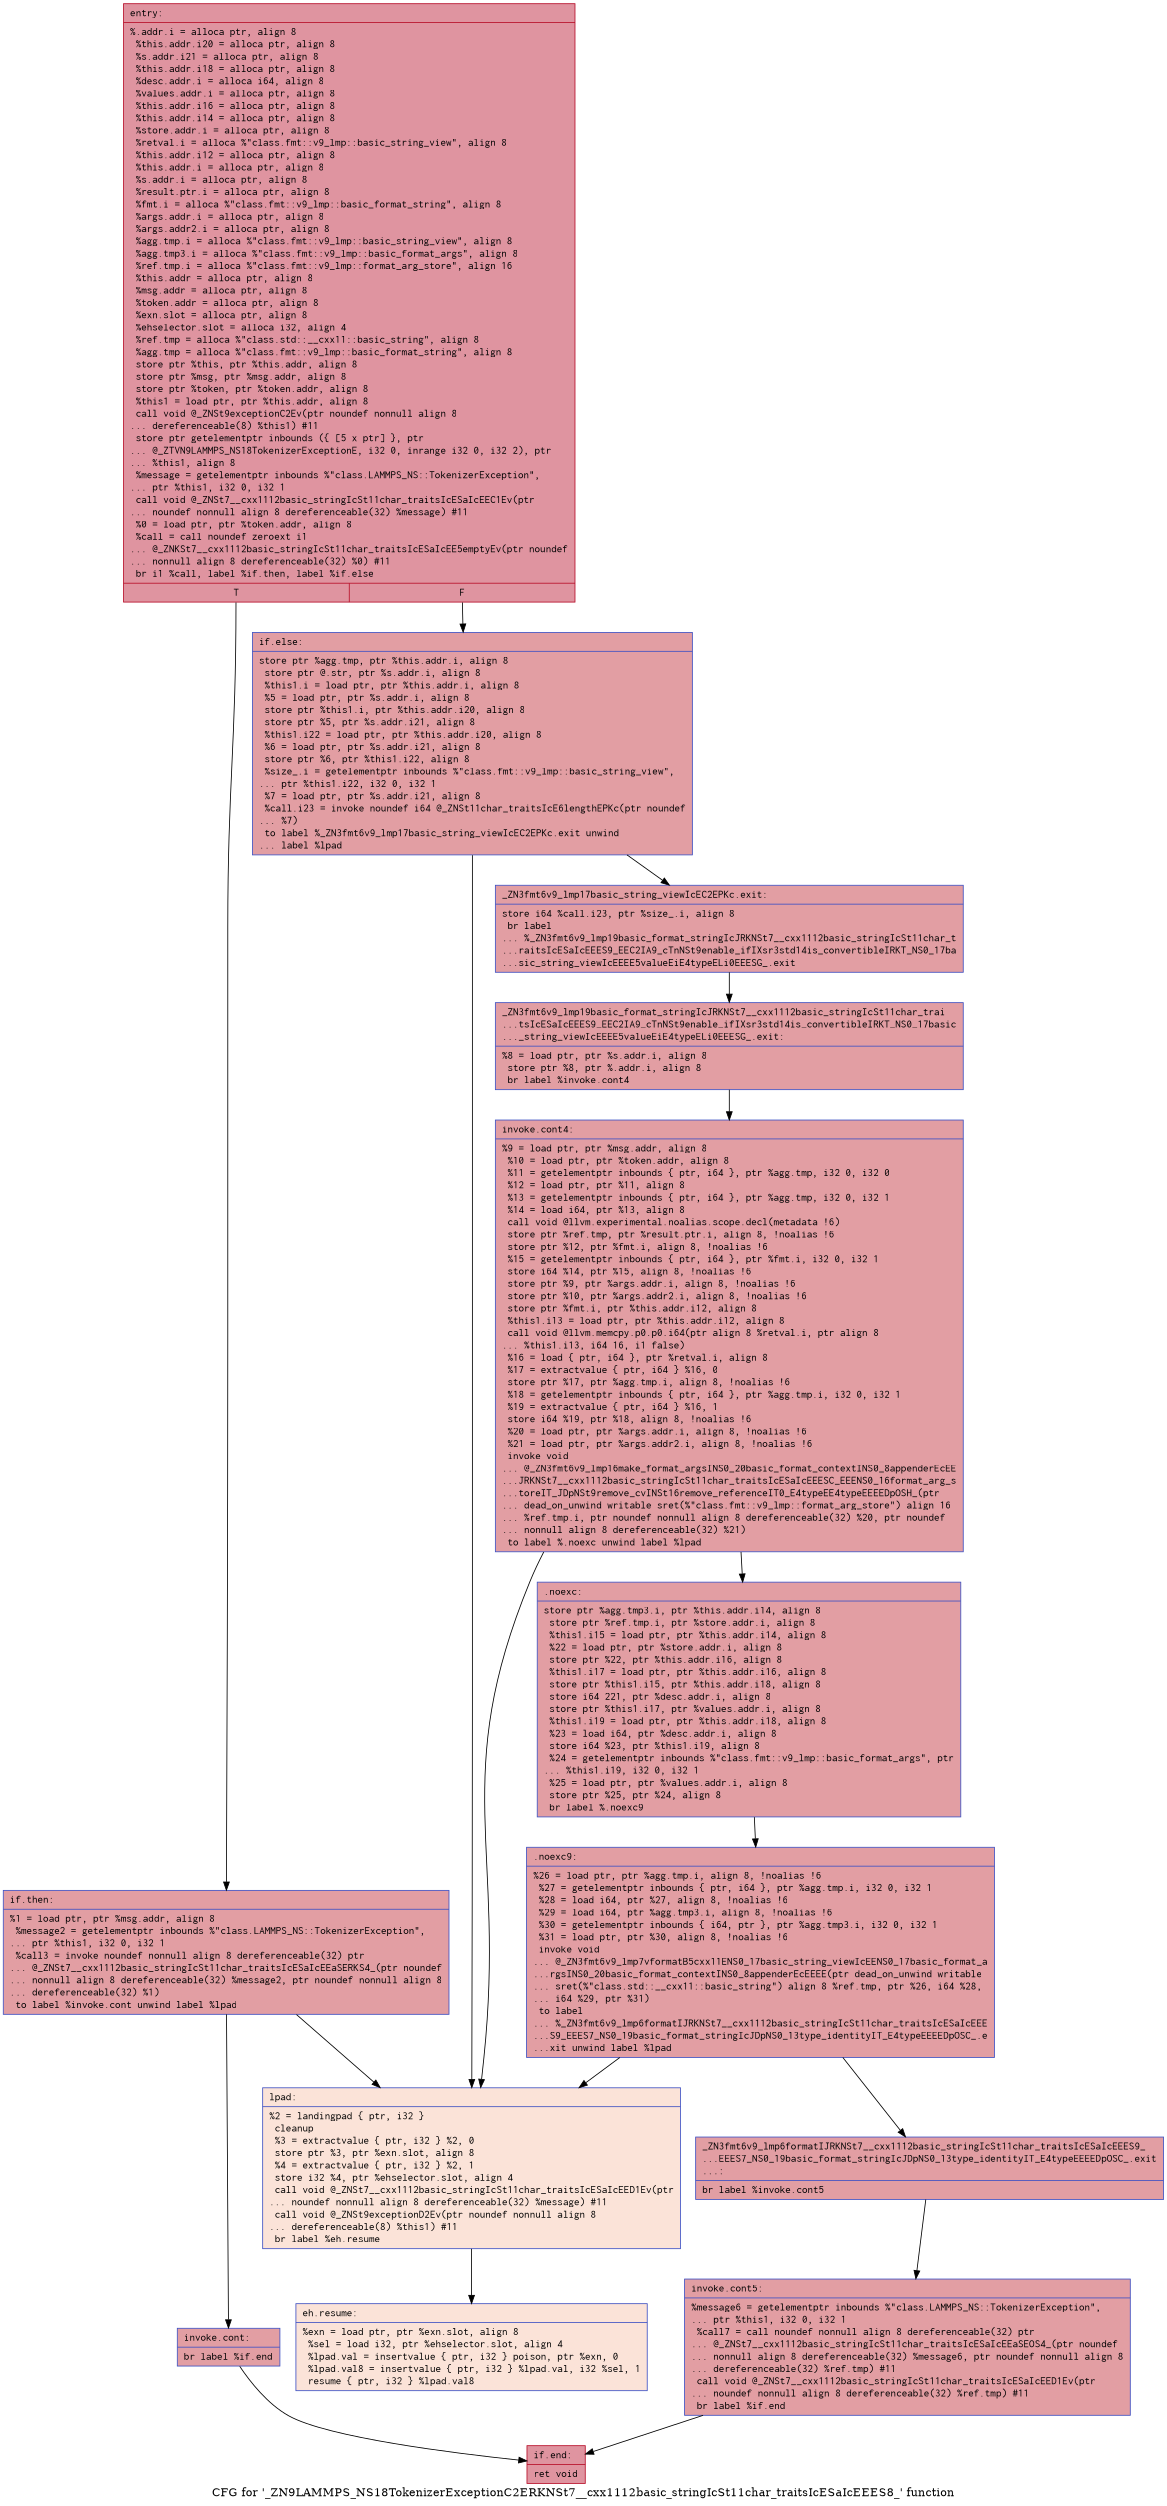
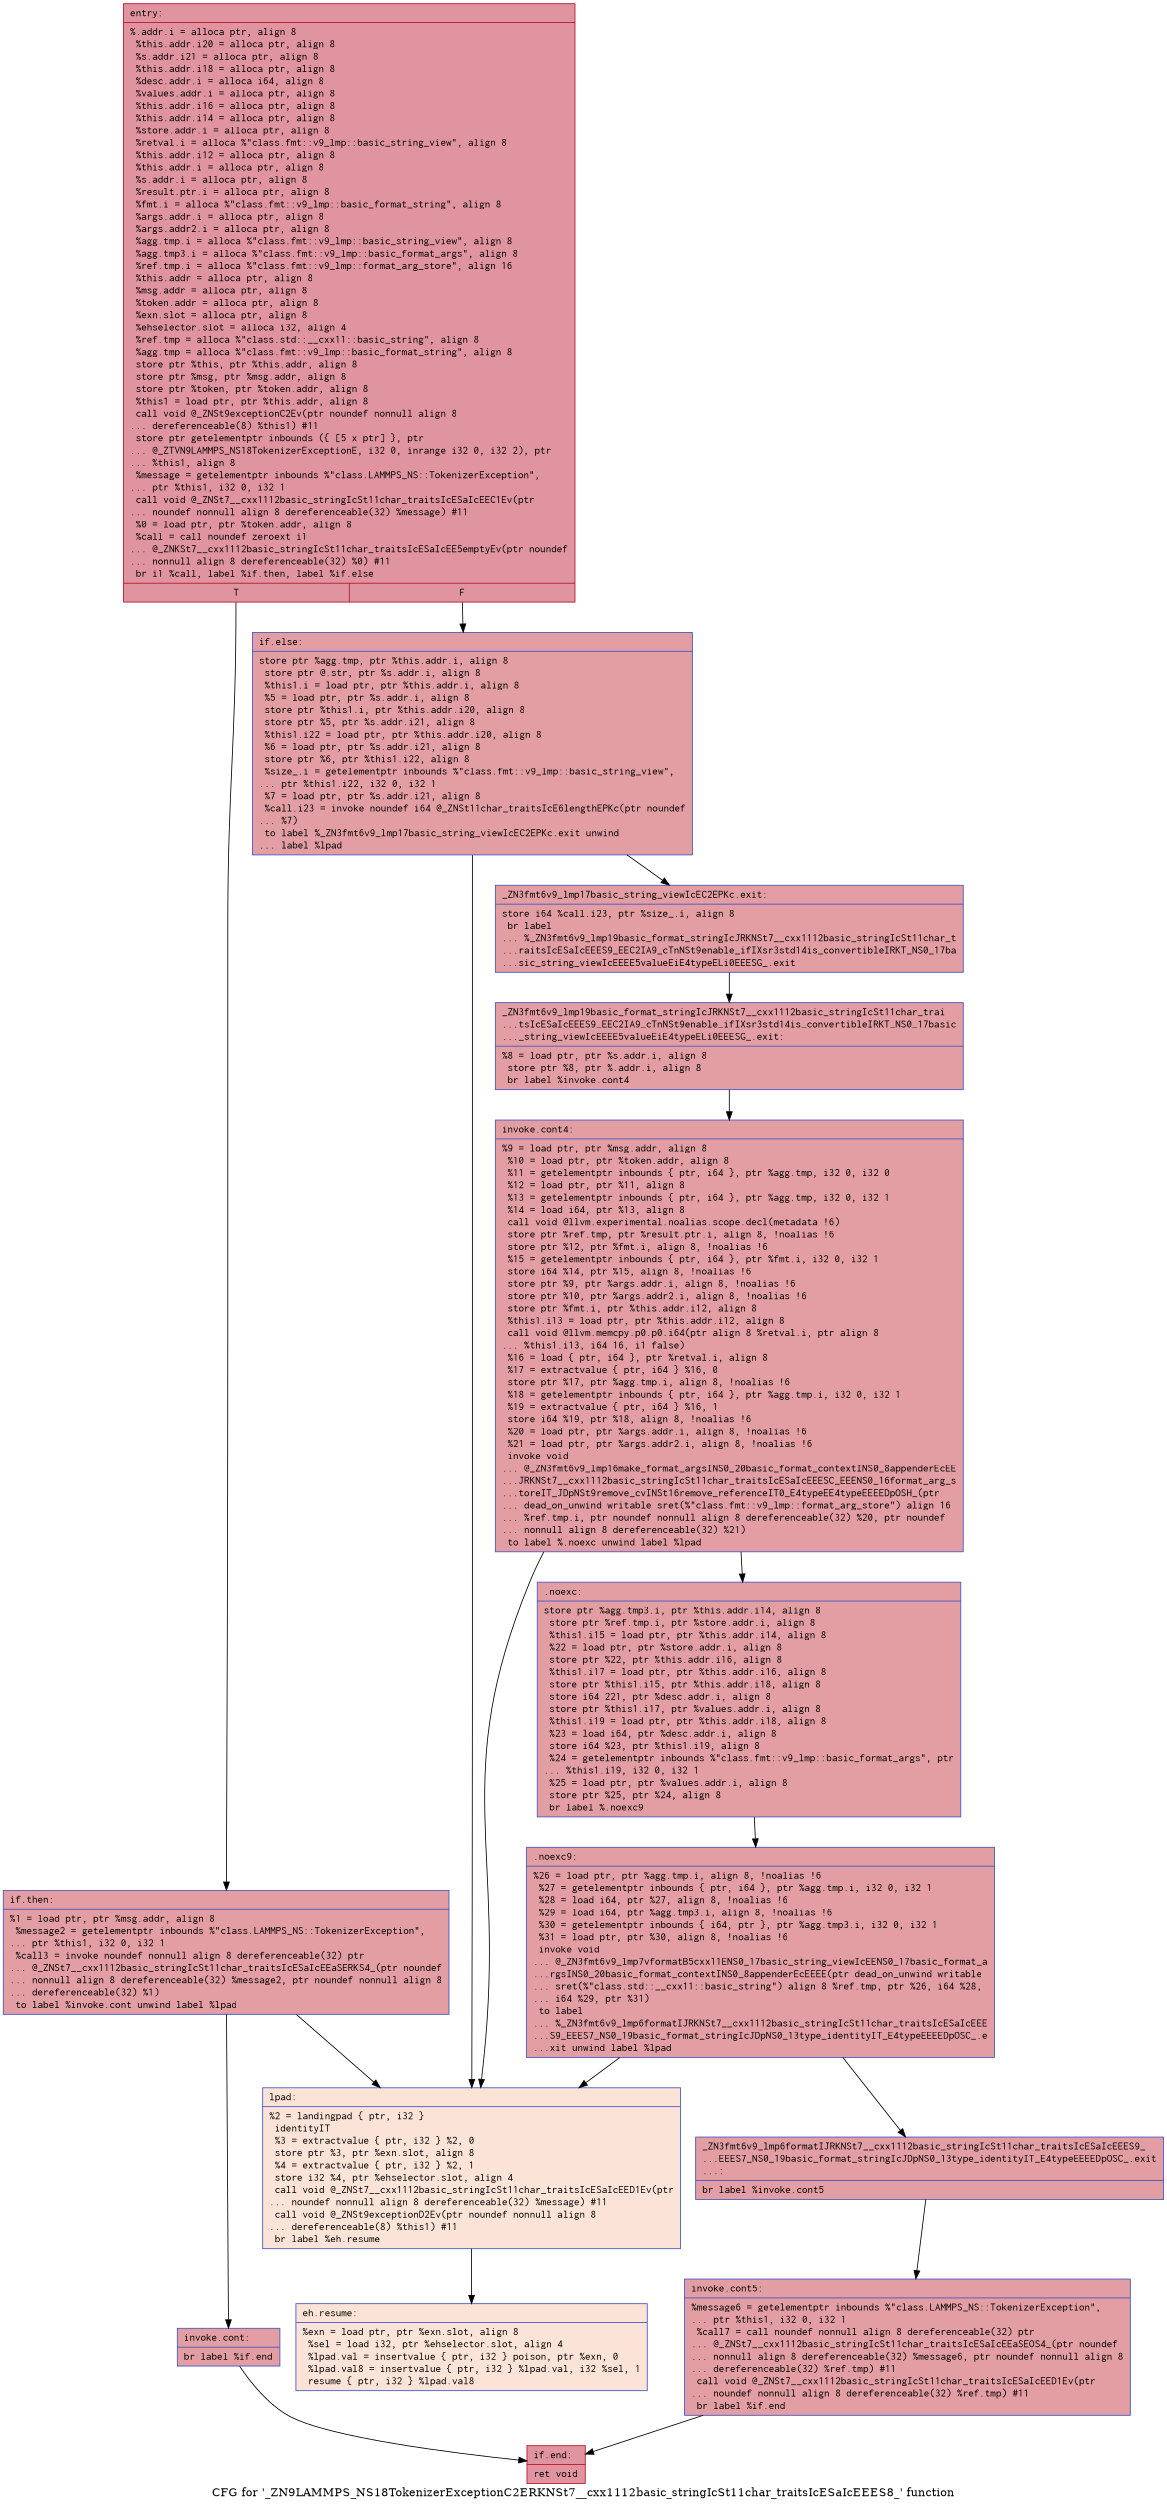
  digraph {
    label="CFG for '_ZN9LAMMPS_NS18TokenizerExceptionC2ERKNSt7__cxx1112basic_stringIcSt11char_traitsIcESaIcEEES8_' function"
    node [color="#3d50c3ff" fillcolor="#be242e70" fontname=Courier shape=record style=filled]
    n1 [color="#b70d28ff" fillcolor="#b70d2870" label="{entry:\l|  %.addr.i = alloca ptr, align 8\l  %this.addr.i20 = alloca ptr, align 8\l  %s.addr.i21 = alloca ptr, align 8\l  %this.addr.i18 = alloca ptr, align 8\l  %desc.addr.i = alloca i64, align 8\l  %values.addr.i = alloca ptr, align 8\l  %this.addr.i16 = alloca ptr, align 8\l  %this.addr.i14 = alloca ptr, align 8\l  %store.addr.i = alloca ptr, align 8\l  %retval.i = alloca %\"class.fmt::v9_lmp::basic_string_view\", align 8\l  %this.addr.i12 = alloca ptr, align 8\l  %this.addr.i = alloca ptr, align 8\l  %s.addr.i = alloca ptr, align 8\l  %result.ptr.i = alloca ptr, align 8\l  %fmt.i = alloca %\"class.fmt::v9_lmp::basic_format_string\", align 8\l  %args.addr.i = alloca ptr, align 8\l  %args.addr2.i = alloca ptr, align 8\l  %agg.tmp.i = alloca %\"class.fmt::v9_lmp::basic_string_view\", align 8\l  %agg.tmp3.i = alloca %\"class.fmt::v9_lmp::basic_format_args\", align 8\l  %ref.tmp.i = alloca %\"class.fmt::v9_lmp::format_arg_store\", align 16\l  %this.addr = alloca ptr, align 8\l  %msg.addr = alloca ptr, align 8\l  %token.addr = alloca ptr, align 8\l  %exn.slot = alloca ptr, align 8\l  %ehselector.slot = alloca i32, align 4\l  %ref.tmp = alloca %\"class.std::__cxx11::basic_string\", align 8\l  %agg.tmp = alloca %\"class.fmt::v9_lmp::basic_format_string\", align 8\l  store ptr %this, ptr %this.addr, align 8\l  store ptr %msg, ptr %msg.addr, align 8\l  store ptr %token, ptr %token.addr, align 8\l  %this1 = load ptr, ptr %this.addr, align 8\l  call void @_ZNSt9exceptionC2Ev(ptr noundef nonnull align 8\l... dereferenceable(8) %this1) #11\l  store ptr getelementptr inbounds (\{ [5 x ptr] \}, ptr\l... @_ZTVN9LAMMPS_NS18TokenizerExceptionE, i32 0, inrange i32 0, i32 2), ptr\l... %this1, align 8\l  %message = getelementptr inbounds %\"class.LAMMPS_NS::TokenizerException\",\l... ptr %this1, i32 0, i32 1\l  call void @_ZNSt7__cxx1112basic_stringIcSt11char_traitsIcESaIcEEC1Ev(ptr\l... noundef nonnull align 8 dereferenceable(32) %message) #11\l  %0 = load ptr, ptr %token.addr, align 8\l  %call = call noundef zeroext i1\l... @_ZNKSt7__cxx1112basic_stringIcSt11char_traitsIcESaIcEE5emptyEv(ptr noundef\l... nonnull align 8 dereferenceable(32) %0) #11\l  br i1 %call, label %if.then, label %if.else\l|{<s0>T|<s1>F}}"]
    n2 [label="{if.then:\l|  %1 = load ptr, ptr %msg.addr, align 8\l  %message2 = getelementptr inbounds %\"class.LAMMPS_NS::TokenizerException\",\l... ptr %this1, i32 0, i32 1\l  %call3 = invoke noundef nonnull align 8 dereferenceable(32) ptr\l... @_ZNSt7__cxx1112basic_stringIcSt11char_traitsIcESaIcEEaSERKS4_(ptr noundef\l... nonnull align 8 dereferenceable(32) %message2, ptr noundef nonnull align 8\l... dereferenceable(32) %1)\l          to label %invoke.cont unwind label %lpad\l}"]
    n3 [label="{if.else:\l|  store ptr %agg.tmp, ptr %this.addr.i, align 8\l  store ptr @.str, ptr %s.addr.i, align 8\l  %this1.i = load ptr, ptr %this.addr.i, align 8\l  %5 = load ptr, ptr %s.addr.i, align 8\l  store ptr %this1.i, ptr %this.addr.i20, align 8\l  store ptr %5, ptr %s.addr.i21, align 8\l  %this1.i22 = load ptr, ptr %this.addr.i20, align 8\l  %6 = load ptr, ptr %s.addr.i21, align 8\l  store ptr %6, ptr %this1.i22, align 8\l  %size_.i = getelementptr inbounds %\"class.fmt::v9_lmp::basic_string_view\",\l... ptr %this1.i22, i32 0, i32 1\l  %7 = load ptr, ptr %s.addr.i21, align 8\l  %call.i23 = invoke noundef i64 @_ZNSt11char_traitsIcE6lengthEPKc(ptr noundef\l... %7)\l          to label %_ZN3fmt6v9_lmp17basic_string_viewIcEC2EPKc.exit unwind\l... label %lpad\l}"]
    n4 [label="{invoke.cont:\l|  br label %if.end\l}"]
-   n5 [fillcolor="#f6bfa670" label="{lpad:\l|  %2 = landingpad \{ ptr, i32 \}\l          cleanup\l  %3 = extractvalue \{ ptr, i32 \} %2, 0\l  store ptr %3, ptr %exn.slot, align 8\l  %4 = extractvalue \{ ptr, i32 \} %2, 1\l  store i32 %4, ptr %ehselector.slot, align 4\l  call void @_ZNSt7__cxx1112basic_stringIcSt11char_traitsIcESaIcEED1Ev(ptr\l... noundef nonnull align 8 dereferenceable(32) %message) #11\l  call void @_ZNSt9exceptionD2Ev(ptr noundef nonnull align 8\l... dereferenceable(8) %this1) #11\l  br label %eh.resume\l}"]
+   n5 [fillcolor="#f6bfa670" label="{lpad:\l|  %2 = landingpad \{ ptr, i32 \}\l          identityIT\l  %3 = extractvalue \{ ptr, i32 \} %2, 0\l  store ptr %3, ptr %exn.slot, align 8\l  %4 = extractvalue \{ ptr, i32 \} %2, 1\l  store i32 %4, ptr %ehselector.slot, align 4\l  call void @_ZNSt7__cxx1112basic_stringIcSt11char_traitsIcESaIcEED1Ev(ptr\l... noundef nonnull align 8 dereferenceable(32) %message) #11\l  call void @_ZNSt9exceptionD2Ev(ptr noundef nonnull align 8\l... dereferenceable(8) %this1) #11\l  br label %eh.resume\l}"]
    n6 [label="{_ZN3fmt6v9_lmp17basic_string_viewIcEC2EPKc.exit:\l|  store i64 %call.i23, ptr %size_.i, align 8\l  br label\l... %_ZN3fmt6v9_lmp19basic_format_stringIcJRKNSt7__cxx1112basic_stringIcSt11char_t\l...raitsIcESaIcEEES9_EEC2IA9_cTnNSt9enable_ifIXsr3std14is_convertibleIRKT_NS0_17ba\l...sic_string_viewIcEEEE5valueEiE4typeELi0EEESG_.exit\l}"]
    n7 [color="#b70d28ff" fillcolor="#b70d2870" label="{if.end:\l|  ret void\l}"]
    n8 [fillcolor="#f6bfa670" label="{eh.resume:\l|  %exn = load ptr, ptr %exn.slot, align 8\l  %sel = load i32, ptr %ehselector.slot, align 4\l  %lpad.val = insertvalue \{ ptr, i32 \} poison, ptr %exn, 0\l  %lpad.val8 = insertvalue \{ ptr, i32 \} %lpad.val, i32 %sel, 1\l  resume \{ ptr, i32 \} %lpad.val8\l}"]
    n9 [label="{_ZN3fmt6v9_lmp19basic_format_stringIcJRKNSt7__cxx1112basic_stringIcSt11char_trai\l...tsIcESaIcEEES9_EEC2IA9_cTnNSt9enable_ifIXsr3std14is_convertibleIRKT_NS0_17basic\l..._string_viewIcEEEE5valueEiE4typeELi0EEESG_.exit:\l|  %8 = load ptr, ptr %s.addr.i, align 8\l  store ptr %8, ptr %.addr.i, align 8\l  br label %invoke.cont4\l}"]
    n10 [label="{invoke.cont4:\l|  %9 = load ptr, ptr %msg.addr, align 8\l  %10 = load ptr, ptr %token.addr, align 8\l  %11 = getelementptr inbounds \{ ptr, i64 \}, ptr %agg.tmp, i32 0, i32 0\l  %12 = load ptr, ptr %11, align 8\l  %13 = getelementptr inbounds \{ ptr, i64 \}, ptr %agg.tmp, i32 0, i32 1\l  %14 = load i64, ptr %13, align 8\l  call void @llvm.experimental.noalias.scope.decl(metadata !6)\l  store ptr %ref.tmp, ptr %result.ptr.i, align 8, !noalias !6\l  store ptr %12, ptr %fmt.i, align 8, !noalias !6\l  %15 = getelementptr inbounds \{ ptr, i64 \}, ptr %fmt.i, i32 0, i32 1\l  store i64 %14, ptr %15, align 8, !noalias !6\l  store ptr %9, ptr %args.addr.i, align 8, !noalias !6\l  store ptr %10, ptr %args.addr2.i, align 8, !noalias !6\l  store ptr %fmt.i, ptr %this.addr.i12, align 8\l  %this1.i13 = load ptr, ptr %this.addr.i12, align 8\l  call void @llvm.memcpy.p0.p0.i64(ptr align 8 %retval.i, ptr align 8\l... %this1.i13, i64 16, i1 false)\l  %16 = load \{ ptr, i64 \}, ptr %retval.i, align 8\l  %17 = extractvalue \{ ptr, i64 \} %16, 0\l  store ptr %17, ptr %agg.tmp.i, align 8, !noalias !6\l  %18 = getelementptr inbounds \{ ptr, i64 \}, ptr %agg.tmp.i, i32 0, i32 1\l  %19 = extractvalue \{ ptr, i64 \} %16, 1\l  store i64 %19, ptr %18, align 8, !noalias !6\l  %20 = load ptr, ptr %args.addr.i, align 8, !noalias !6\l  %21 = load ptr, ptr %args.addr2.i, align 8, !noalias !6\l  invoke void\l... @_ZN3fmt6v9_lmp16make_format_argsINS0_20basic_format_contextINS0_8appenderEcEE\l...JRKNSt7__cxx1112basic_stringIcSt11char_traitsIcESaIcEEESC_EEENS0_16format_arg_s\l...toreIT_JDpNSt9remove_cvINSt16remove_referenceIT0_E4typeEE4typeEEEEDpOSH_(ptr\l... dead_on_unwind writable sret(%\"class.fmt::v9_lmp::format_arg_store\") align 16\l... %ref.tmp.i, ptr noundef nonnull align 8 dereferenceable(32) %20, ptr noundef\l... nonnull align 8 dereferenceable(32) %21)\l          to label %.noexc unwind label %lpad\l}"]
    n11 [label="{.noexc:\l|  store ptr %agg.tmp3.i, ptr %this.addr.i14, align 8\l  store ptr %ref.tmp.i, ptr %store.addr.i, align 8\l  %this1.i15 = load ptr, ptr %this.addr.i14, align 8\l  %22 = load ptr, ptr %store.addr.i, align 8\l  store ptr %22, ptr %this.addr.i16, align 8\l  %this1.i17 = load ptr, ptr %this.addr.i16, align 8\l  store ptr %this1.i15, ptr %this.addr.i18, align 8\l  store i64 221, ptr %desc.addr.i, align 8\l  store ptr %this1.i17, ptr %values.addr.i, align 8\l  %this1.i19 = load ptr, ptr %this.addr.i18, align 8\l  %23 = load i64, ptr %desc.addr.i, align 8\l  store i64 %23, ptr %this1.i19, align 8\l  %24 = getelementptr inbounds %\"class.fmt::v9_lmp::basic_format_args\", ptr\l... %this1.i19, i32 0, i32 1\l  %25 = load ptr, ptr %values.addr.i, align 8\l  store ptr %25, ptr %24, align 8\l  br label %.noexc9\l}"]
    n12 [label="{.noexc9:\l|  %26 = load ptr, ptr %agg.tmp.i, align 8, !noalias !6\l  %27 = getelementptr inbounds \{ ptr, i64 \}, ptr %agg.tmp.i, i32 0, i32 1\l  %28 = load i64, ptr %27, align 8, !noalias !6\l  %29 = load i64, ptr %agg.tmp3.i, align 8, !noalias !6\l  %30 = getelementptr inbounds \{ i64, ptr \}, ptr %agg.tmp3.i, i32 0, i32 1\l  %31 = load ptr, ptr %30, align 8, !noalias !6\l  invoke void\l... @_ZN3fmt6v9_lmp7vformatB5cxx11ENS0_17basic_string_viewIcEENS0_17basic_format_a\l...rgsINS0_20basic_format_contextINS0_8appenderEcEEEE(ptr dead_on_unwind writable\l... sret(%\"class.std::__cxx11::basic_string\") align 8 %ref.tmp, ptr %26, i64 %28,\l... i64 %29, ptr %31)\l          to label\l... %_ZN3fmt6v9_lmp6formatIJRKNSt7__cxx1112basic_stringIcSt11char_traitsIcESaIcEEE\l...S9_EEES7_NS0_19basic_format_stringIcJDpNS0_13type_identityIT_E4typeEEEEDpOSC_.e\l...xit unwind label %lpad\l}"]
    n13 [label="{_ZN3fmt6v9_lmp6formatIJRKNSt7__cxx1112basic_stringIcSt11char_traitsIcESaIcEEES9_\l...EEES7_NS0_19basic_format_stringIcJDpNS0_13type_identityIT_E4typeEEEEDpOSC_.exit\l...:\l|  br label %invoke.cont5\l}"]
    n14 [label="{invoke.cont5:\l|  %message6 = getelementptr inbounds %\"class.LAMMPS_NS::TokenizerException\",\l... ptr %this1, i32 0, i32 1\l  %call7 = call noundef nonnull align 8 dereferenceable(32) ptr\l... @_ZNSt7__cxx1112basic_stringIcSt11char_traitsIcESaIcEEaSEOS4_(ptr noundef\l... nonnull align 8 dereferenceable(32) %message6, ptr noundef nonnull align 8\l... dereferenceable(32) %ref.tmp) #11\l  call void @_ZNSt7__cxx1112basic_stringIcSt11char_traitsIcESaIcEED1Ev(ptr\l... noundef nonnull align 8 dereferenceable(32) %ref.tmp) #11\l  br label %if.end\l}"]
    n1 -> n2 [tailport=s0]
    n1 -> n3 [tailport=s1]
    n2 -> n4
    n2 -> n5
    n3 -> n5
    n3 -> n6
    n4 -> n7
    n5 -> n8
    n6 -> n9
    n9 -> n10
    n10 -> n5
    n10 -> n11
    n11 -> n12
    n12 -> n5
    n12 -> n13
    n13 -> n14
    n14 -> n7
  }
